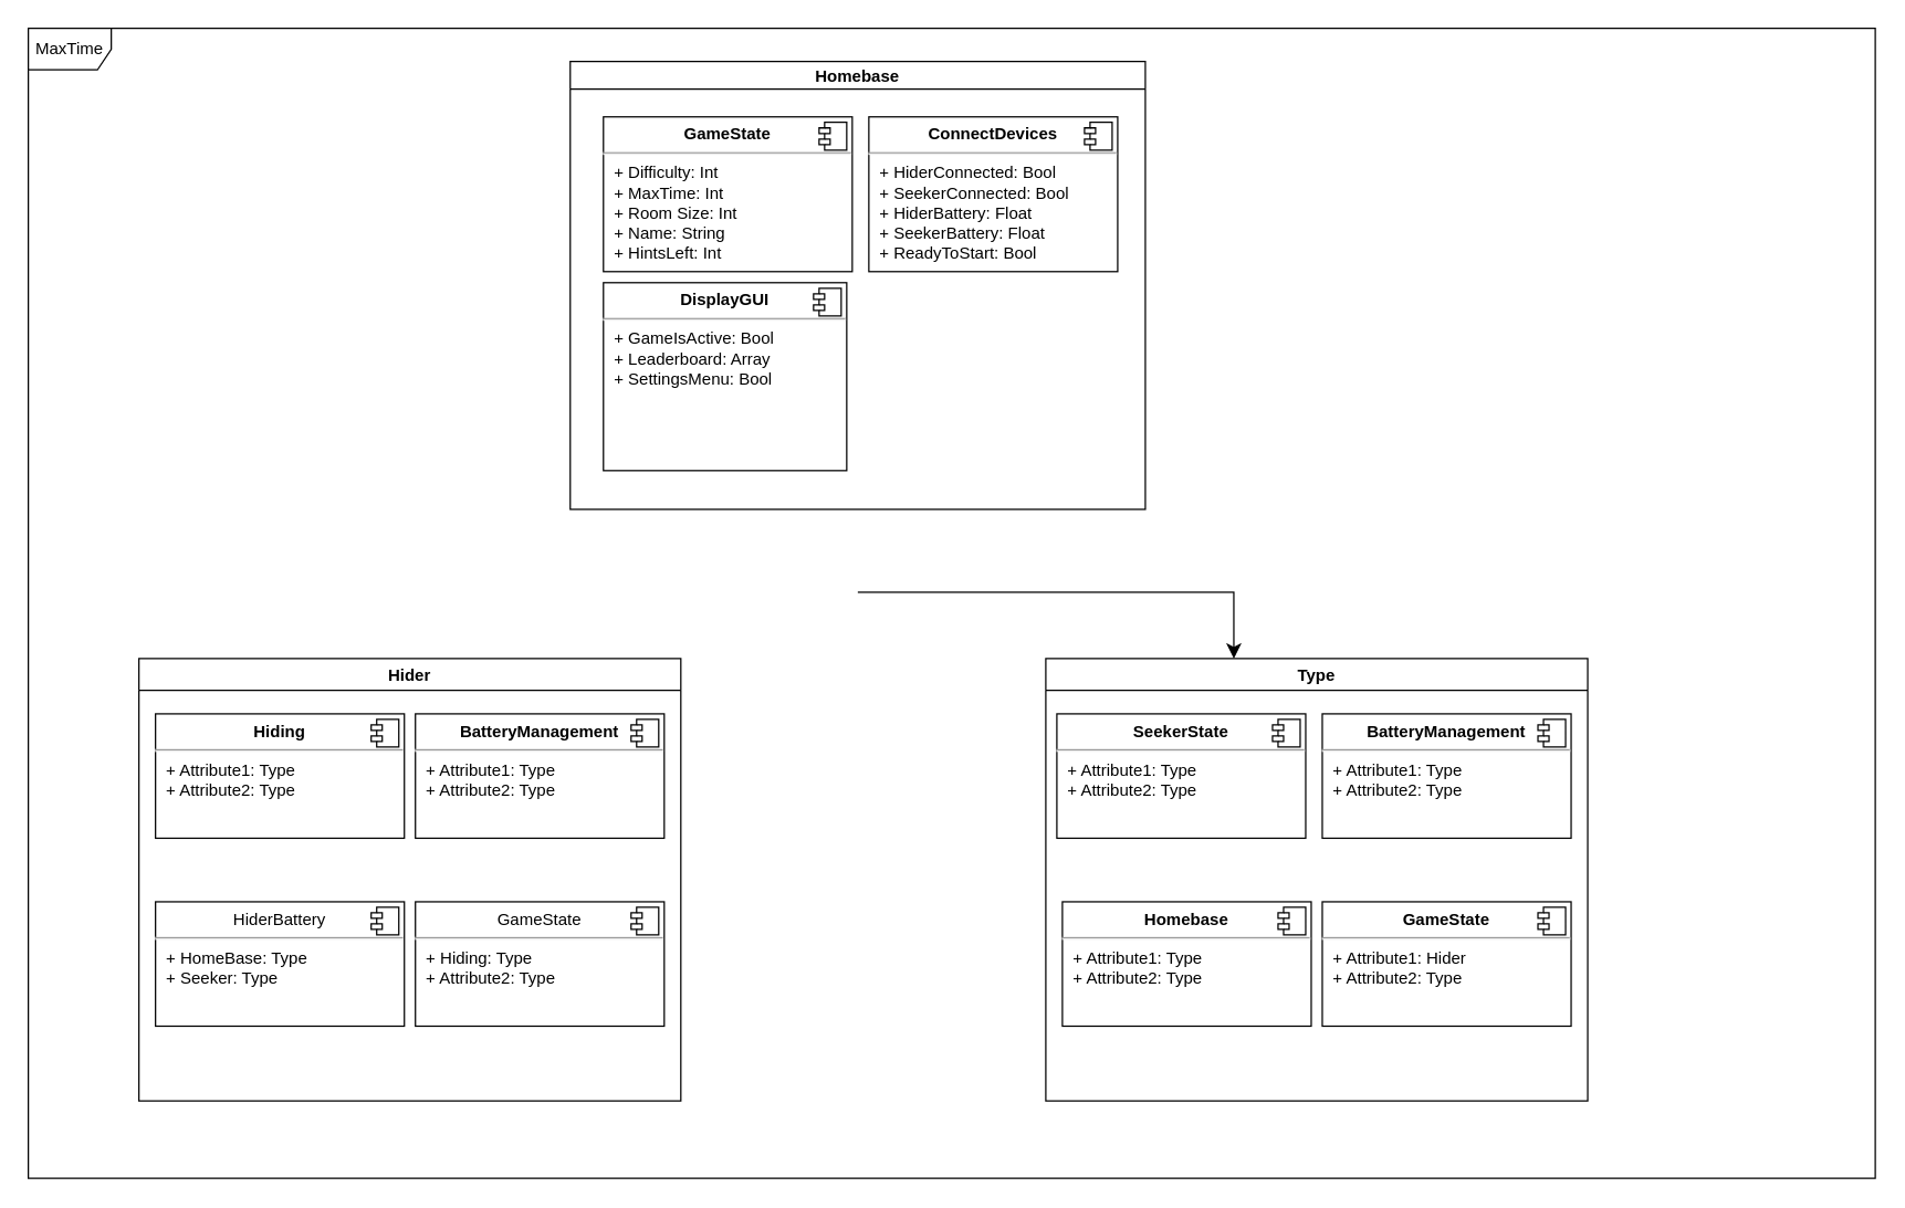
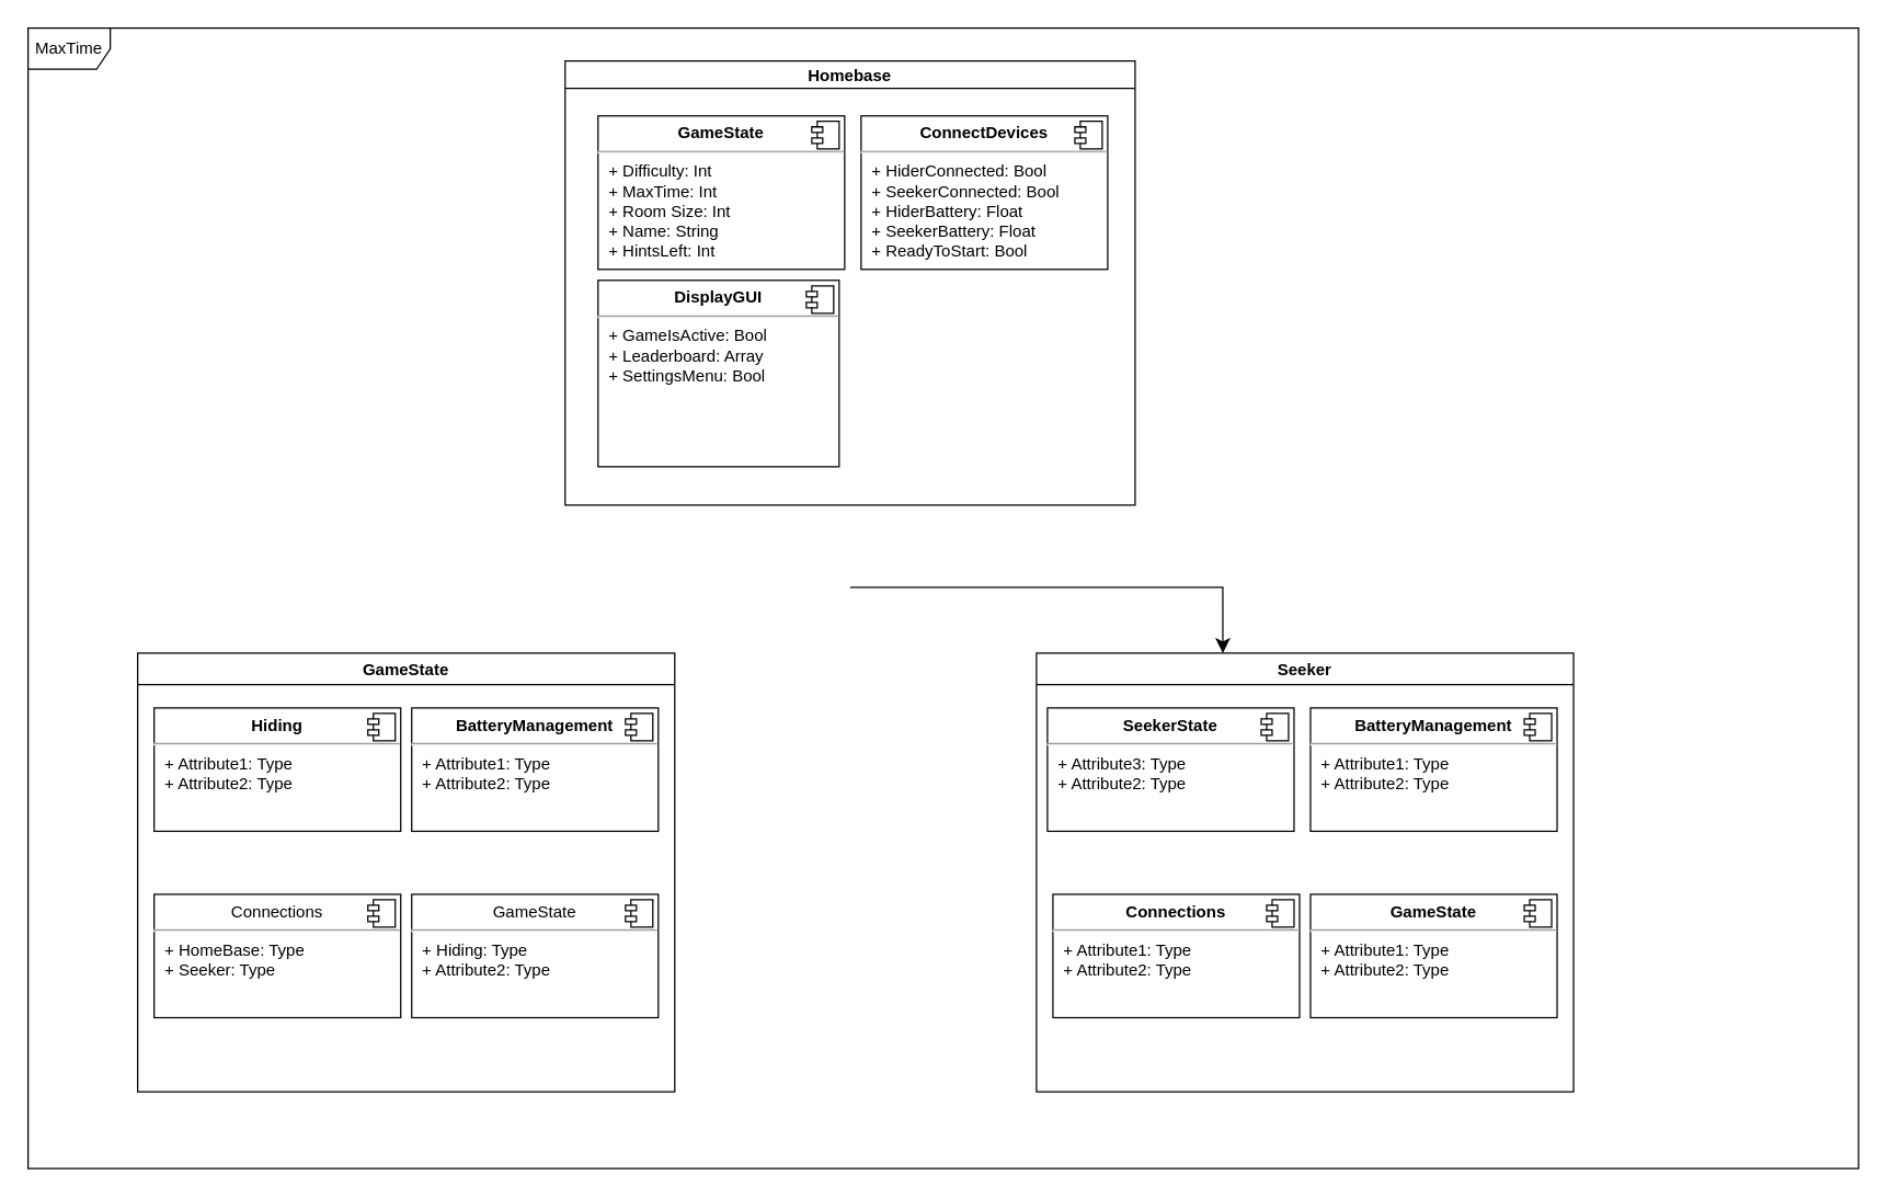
  <mxCell id="0" />
  <mxCell id="1" parent="0" />
  <mxCell id="2" value="&lt;div&gt;MaxTime&lt;/div&gt;" style="shape=umlFrame;whiteSpace=wrap;html=1;pointerEvents=0;" parent="1" vertex="1"><mxGeometry x="20" y="20" width="1336" height="832" as="geometry" /></mxCell>
  <mxCell id="3" value="Homebase" style="swimlane;startSize=20;horizontal=1;containerType=tree;" parent="1" vertex="1"><mxGeometry x="412" y="44" width="416" height="324" as="geometry"><mxRectangle x="256" y="216" width="160" height="40" as="alternateBounds" /></mxGeometry></mxCell>
  <mxCell id="4" value="&lt;p style=&quot;margin:0px;margin-top:6px;text-align:center;&quot;&gt;&lt;b&gt;GameState&lt;/b&gt;&lt;/p&gt;&lt;hr&gt;&lt;p style=&quot;margin:0px;margin-left:8px;&quot;&gt;+ Difficulty: Int&lt;br&gt;+ MaxTime: Int&lt;/p&gt;&lt;p style=&quot;margin:0px;margin-left:8px;&quot;&gt;+ Room Size: Int&lt;/p&gt;&lt;p style=&quot;margin:0px;margin-left:8px;&quot;&gt;+ Name: String&lt;br&gt;&lt;/p&gt;&lt;p style=&quot;margin:0px;margin-left:8px;&quot;&gt;+ HintsLeft: Int&lt;br&gt;&lt;/p&gt;&lt;p style=&quot;margin:0px;margin-left:8px;&quot;&gt;&lt;br&gt;&lt;/p&gt;" style="align=left;overflow=fill;html=1;dropTarget=0;whiteSpace=wrap;" parent="3" vertex="1"><mxGeometry x="24" y="40" width="180" height="112" as="geometry" /></mxCell>
  <mxCell id="5" value="" style="shape=component;jettyWidth=8;jettyHeight=4;" parent="4" vertex="1"><mxGeometry x="1" width="20" height="20" relative="1" as="geometry"><mxPoint x="-24" y="4" as="offset" /></mxGeometry></mxCell>
  <mxCell id="6" value="&lt;p style=&quot;margin:0px;margin-top:6px;text-align:center;&quot;&gt;&lt;b&gt;DisplayGUI&lt;br&gt;&lt;/b&gt;&lt;/p&gt;&lt;hr&gt;&lt;p style=&quot;margin:0px;margin-left:8px;&quot;&gt;+ GameIsActive: Bool&lt;br&gt;+ Leaderboard: Array&lt;/p&gt;&lt;p style=&quot;margin:0px;margin-left:8px;&quot;&gt;+ SettingsMenu: Bool&lt;/p&gt;&lt;p style=&quot;margin:0px;margin-left:8px;&quot;&gt;&lt;br&gt;&lt;/p&gt;" style="align=left;overflow=fill;html=1;dropTarget=0;whiteSpace=wrap;" parent="3" vertex="1"><mxGeometry x="24" y="160" width="176" height="136" as="geometry" /></mxCell>
  <mxCell id="7" value="" style="shape=component;jettyWidth=8;jettyHeight=4;" parent="6" vertex="1"><mxGeometry x="1" width="20" height="20" relative="1" as="geometry"><mxPoint x="-24" y="4" as="offset" /></mxGeometry></mxCell>
  <mxCell id="8" value="&lt;p style=&quot;margin:0px;margin-top:6px;text-align:center;&quot;&gt;&lt;b&gt;ConnectDevices&lt;/b&gt;&lt;/p&gt;&lt;hr&gt;&lt;p style=&quot;margin:0px;margin-left:8px;&quot;&gt;+ HiderConnected: Bool&lt;br&gt;+ SeekerConnected: Bool&lt;/p&gt;&lt;p style=&quot;margin:0px;margin-left:8px;&quot;&gt;+ HiderBattery: Float&lt;br&gt;&lt;/p&gt;&lt;p style=&quot;margin:0px;margin-left:8px;&quot;&gt;+ SeekerBattery: Float&lt;/p&gt;&lt;p style=&quot;margin:0px;margin-left:8px;&quot;&gt;+ ReadyToStart: Bool&lt;br&gt;&lt;/p&gt;" style="align=left;overflow=fill;html=1;dropTarget=0;whiteSpace=wrap;" parent="3" vertex="1"><mxGeometry x="216" y="40" width="180" height="112" as="geometry" /></mxCell>
  <mxCell id="9" value="" style="shape=component;jettyWidth=8;jettyHeight=4;" parent="8" vertex="1"><mxGeometry x="1" width="20" height="20" relative="1" as="geometry"><mxPoint x="-24" y="4" as="offset" /></mxGeometry></mxCell>
- <mxCell id="10" value="Hider" style="swimlane;" parent="1" vertex="1"><mxGeometry x="100" y="476" width="392" height="320" as="geometry" /></mxCell>
+ <mxCell id="10" value="GameState" style="swimlane;" parent="1" vertex="1"><mxGeometry x="100" y="476" width="392" height="320" as="geometry" /></mxCell>
  <mxCell id="11" value="&lt;p style=&quot;margin:0px;margin-top:6px;text-align:center;&quot;&gt;&lt;b&gt;Hiding&lt;/b&gt;&lt;br&gt;&lt;/p&gt;&lt;hr&gt;&lt;p style=&quot;margin:0px;margin-left:8px;&quot;&gt;+ Attribute1: Type&lt;br&gt;+ Attribute2: Type&lt;/p&gt;" style="align=left;overflow=fill;html=1;dropTarget=0;whiteSpace=wrap;" parent="10" vertex="1"><mxGeometry x="12" y="40" width="180" height="90" as="geometry" /></mxCell>
  <mxCell id="12" value="" style="shape=component;jettyWidth=8;jettyHeight=4;" parent="11" vertex="1"><mxGeometry x="1" width="20" height="20" relative="1" as="geometry"><mxPoint x="-24" y="4" as="offset" /></mxGeometry></mxCell>
  <mxCell id="13" value="&lt;p style=&quot;margin:0px;margin-top:6px;text-align:center;&quot;&gt;&lt;b&gt;BatteryManagement&lt;/b&gt;&lt;/p&gt;&lt;hr&gt;&lt;p style=&quot;margin:0px;margin-left:8px;&quot;&gt;+ Attribute1: Type&lt;br&gt;+ Attribute2: Type&lt;/p&gt;" style="align=left;overflow=fill;html=1;dropTarget=0;whiteSpace=wrap;" parent="10" vertex="1"><mxGeometry x="200" y="40" width="180" height="90" as="geometry" /></mxCell>
  <mxCell id="14" value="" style="shape=component;jettyWidth=8;jettyHeight=4;" parent="13" vertex="1"><mxGeometry x="1" width="20" height="20" relative="1" as="geometry"><mxPoint x="-24" y="4" as="offset" /></mxGeometry></mxCell>
- <mxCell id="15" value="&lt;p style=&quot;margin:0px;margin-top:6px;text-align:center;&quot;&gt;HiderBattery&lt;/p&gt;&lt;hr&gt;&lt;p style=&quot;margin:0px;margin-left:8px;&quot;&gt;+ HomeBase: Type&lt;br&gt;+ Seeker: Type&lt;/p&gt;" style="align=left;overflow=fill;html=1;dropTarget=0;whiteSpace=wrap;" parent="10" vertex="1"><mxGeometry x="12" y="176" width="180" height="90" as="geometry" /></mxCell>
+ <mxCell id="15" value="&lt;p style=&quot;margin:0px;margin-top:6px;text-align:center;&quot;&gt;Connections&lt;/p&gt;&lt;hr&gt;&lt;p style=&quot;margin:0px;margin-left:8px;&quot;&gt;+ HomeBase: Type&lt;br&gt;+ Seeker: Type&lt;/p&gt;" style="align=left;overflow=fill;html=1;dropTarget=0;whiteSpace=wrap;" parent="10" vertex="1"><mxGeometry x="12" y="176" width="180" height="90" as="geometry" /></mxCell>
  <mxCell id="16" value="" style="shape=component;jettyWidth=8;jettyHeight=4;" parent="15" vertex="1"><mxGeometry x="1" width="20" height="20" relative="1" as="geometry"><mxPoint x="-24" y="4" as="offset" /></mxGeometry></mxCell>
  <mxCell id="17" value="&lt;p style=&quot;margin:0px;margin-top:6px;text-align:center;&quot;&gt;GameState&lt;br&gt;&lt;/p&gt;&lt;hr&gt;&lt;p style=&quot;margin:0px;margin-left:8px;&quot;&gt;+ Hiding: Type&lt;br&gt;+ Attribute2: Type&lt;/p&gt;" style="align=left;overflow=fill;html=1;dropTarget=0;whiteSpace=wrap;" parent="10" vertex="1"><mxGeometry x="200" y="176" width="180" height="90" as="geometry" /></mxCell>
  <mxCell id="18" value="" style="shape=component;jettyWidth=8;jettyHeight=4;" parent="17" vertex="1"><mxGeometry x="1" width="20" height="20" relative="1" as="geometry"><mxPoint x="-24" y="4" as="offset" /></mxGeometry></mxCell>
- <mxCell id="19" value="Type" style="swimlane;" parent="1" vertex="1"><mxGeometry x="756" y="476" width="392" height="320" as="geometry" /></mxCell>
- <mxCell id="20" value="&lt;p style=&quot;margin:0px;margin-top:6px;text-align:center;&quot;&gt;&lt;b&gt;SeekerState&lt;/b&gt;&lt;/p&gt;&lt;hr&gt;&lt;p style=&quot;margin:0px;margin-left:8px;&quot;&gt;+ Attribute1: Type&lt;br&gt;+ Attribute2: Type&lt;/p&gt;" style="align=left;overflow=fill;html=1;dropTarget=0;whiteSpace=wrap;" parent="19" vertex="1"><mxGeometry x="8" y="40" width="180" height="90" as="geometry" /></mxCell>
+ <mxCell id="19" value="Seeker" style="swimlane;" parent="1" vertex="1"><mxGeometry x="756" y="476" width="392" height="320" as="geometry" /></mxCell>
+ <mxCell id="20" value="&lt;p style=&quot;margin:0px;margin-top:6px;text-align:center;&quot;&gt;&lt;b&gt;SeekerState&lt;/b&gt;&lt;/p&gt;&lt;hr&gt;&lt;p style=&quot;margin:0px;margin-left:8px;&quot;&gt;+ Attribute3: Type&lt;br&gt;+ Attribute2: Type&lt;/p&gt;" style="align=left;overflow=fill;html=1;dropTarget=0;whiteSpace=wrap;" parent="19" vertex="1"><mxGeometry x="8" y="40" width="180" height="90" as="geometry" /></mxCell>
  <mxCell id="21" value="" style="shape=component;jettyWidth=8;jettyHeight=4;" parent="20" vertex="1"><mxGeometry x="1" width="20" height="20" relative="1" as="geometry"><mxPoint x="-24" y="4" as="offset" /></mxGeometry></mxCell>
  <mxCell id="22" value="&lt;p style=&quot;margin:0px;margin-top:6px;text-align:center;&quot;&gt;&lt;b&gt;BatteryManagement&lt;/b&gt;&lt;/p&gt;&lt;hr&gt;&lt;p style=&quot;margin:0px;margin-left:8px;&quot;&gt;+ Attribute1: Type&lt;br&gt;+ Attribute2: Type&lt;/p&gt;" style="align=left;overflow=fill;html=1;dropTarget=0;whiteSpace=wrap;" parent="19" vertex="1"><mxGeometry x="200" y="40" width="180" height="90" as="geometry" /></mxCell>
  <mxCell id="23" value="" style="shape=component;jettyWidth=8;jettyHeight=4;" parent="22" vertex="1"><mxGeometry x="1" width="20" height="20" relative="1" as="geometry"><mxPoint x="-24" y="4" as="offset" /></mxGeometry></mxCell>
- <mxCell id="24" value="&lt;p style=&quot;margin:0px;margin-top:6px;text-align:center;&quot;&gt;&lt;b&gt;Homebase&lt;/b&gt;&lt;br&gt;&lt;/p&gt;&lt;hr&gt;&lt;p style=&quot;margin:0px;margin-left:8px;&quot;&gt;+ Attribute1: Type&lt;br&gt;+ Attribute2: Type&lt;/p&gt;" style="align=left;overflow=fill;html=1;dropTarget=0;whiteSpace=wrap;" parent="19" vertex="1"><mxGeometry x="12" y="176" width="180" height="90" as="geometry" /></mxCell>
+ <mxCell id="24" value="&lt;p style=&quot;margin:0px;margin-top:6px;text-align:center;&quot;&gt;&lt;b&gt;Connections&lt;/b&gt;&lt;br&gt;&lt;/p&gt;&lt;hr&gt;&lt;p style=&quot;margin:0px;margin-left:8px;&quot;&gt;+ Attribute1: Type&lt;br&gt;+ Attribute2: Type&lt;/p&gt;" style="align=left;overflow=fill;html=1;dropTarget=0;whiteSpace=wrap;" parent="19" vertex="1"><mxGeometry x="12" y="176" width="180" height="90" as="geometry" /></mxCell>
  <mxCell id="25" value="" style="shape=component;jettyWidth=8;jettyHeight=4;" parent="24" vertex="1"><mxGeometry x="1" width="20" height="20" relative="1" as="geometry"><mxPoint x="-24" y="4" as="offset" /></mxGeometry></mxCell>
- <mxCell id="26" value="&lt;p style=&quot;margin:0px;margin-top:6px;text-align:center;&quot;&gt;&lt;b&gt;GameState&lt;/b&gt;&lt;/p&gt;&lt;hr&gt;&lt;p style=&quot;margin:0px;margin-left:8px;&quot;&gt;+ Attribute1: Hider&lt;br&gt;+ Attribute2: Type&lt;/p&gt;" style="align=left;overflow=fill;html=1;dropTarget=0;whiteSpace=wrap;" parent="19" vertex="1"><mxGeometry x="200" y="176" width="180" height="90" as="geometry" /></mxCell>
+ <mxCell id="26" value="&lt;p style=&quot;margin:0px;margin-top:6px;text-align:center;&quot;&gt;&lt;b&gt;GameState&lt;/b&gt;&lt;/p&gt;&lt;hr&gt;&lt;p style=&quot;margin:0px;margin-left:8px;&quot;&gt;+ Attribute1: Type&lt;br&gt;+ Attribute2: Type&lt;/p&gt;" style="align=left;overflow=fill;html=1;dropTarget=0;whiteSpace=wrap;" parent="19" vertex="1"><mxGeometry x="200" y="176" width="180" height="90" as="geometry" /></mxCell>
  <mxCell id="27" value="" style="shape=component;jettyWidth=8;jettyHeight=4;" parent="26" vertex="1"><mxGeometry x="1" width="20" height="20" relative="1" as="geometry"><mxPoint x="-24" y="4" as="offset" /></mxGeometry></mxCell>
  <mxCell id="28" value="&amp;nbsp;" style="text;whiteSpace=wrap;html=1;" vertex="1" parent="1"><mxGeometry x="300" y="500" width="32" height="40" as="geometry" /></mxCell>
  <mxCell id="29" value="" style="endArrow=classic;html=1;rounded=0;fontSize=12;startSize=8;endSize=8;entryX=0.347;entryY=0;entryDx=0;entryDy=0;entryPerimeter=0;" edge="1" parent="1" target="19"><mxGeometry width="50" height="50" relative="1" as="geometry"><mxPoint x="620" y="428" as="sourcePoint" /><mxPoint x="742" y="388" as="targetPoint" /><Array as="points"><mxPoint x="892" y="428" /></Array></mxGeometry></mxCell>
